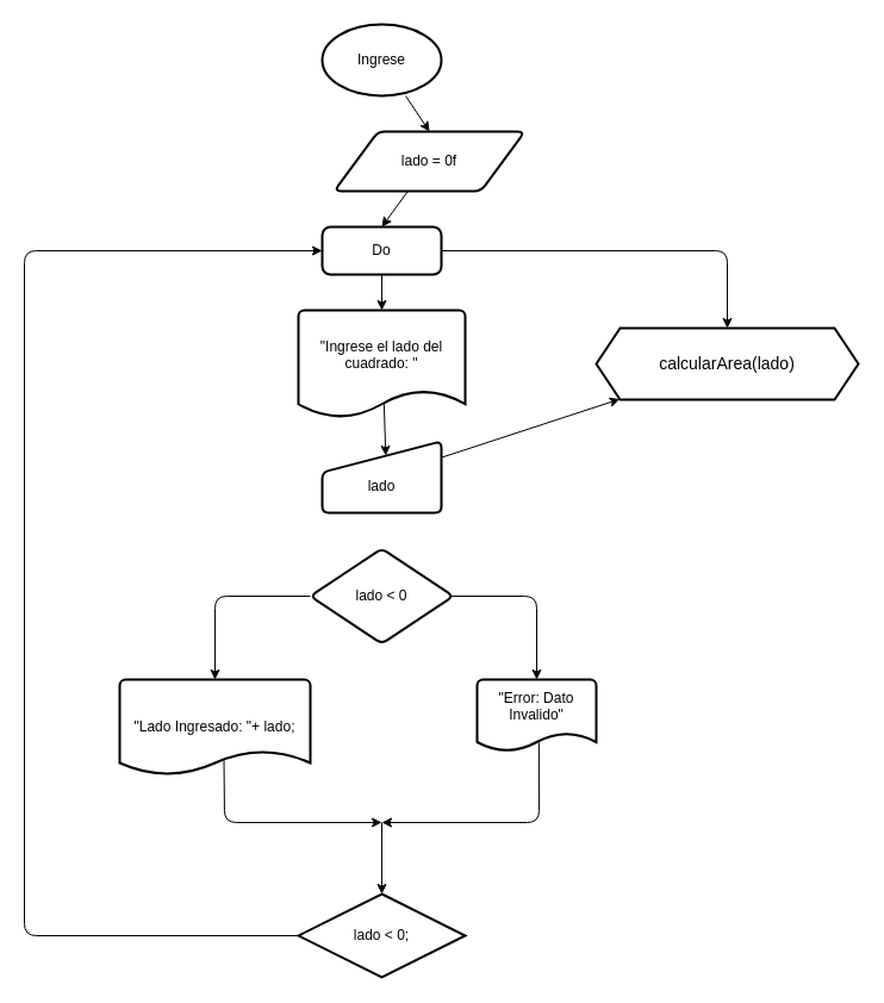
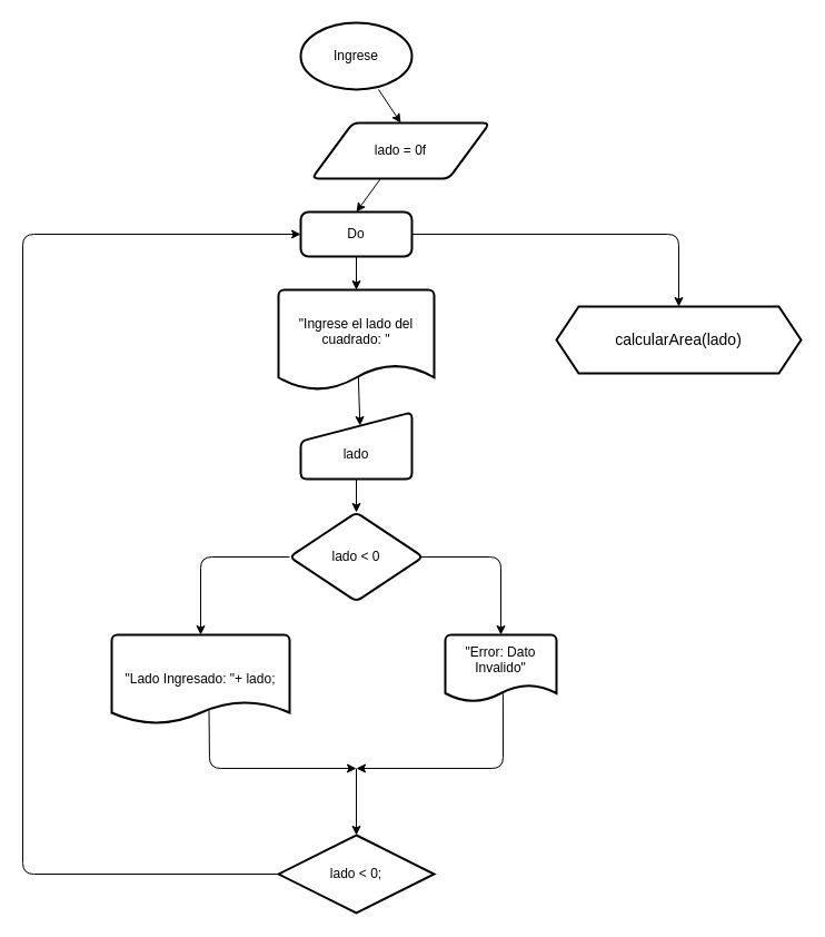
  <mxCell id="0" />
  <mxCell id="1" parent="0" />
  <mxCell id="2" style="edgeStyle=none;html=1;entryX=0.5;entryY=0;entryDx=0;entryDy=0;" parent="1" source="3" target="5" edge="1"><mxGeometry relative="1" as="geometry" /></mxCell>
  <mxCell id="3" value="Ingrese" style="strokeWidth=2;html=1;shape=mxgraph.flowchart.start_1;whiteSpace=wrap;" parent="1" vertex="1"><mxGeometry x="270" y="20" width="100" height="60" as="geometry" /></mxCell>
  <mxCell id="4" value="" style="edgeStyle=none;html=1;entryX=0.5;entryY=0;entryDx=0;entryDy=0;" parent="1" source="5" edge="1" target="21"><mxGeometry relative="1" as="geometry"><mxPoint x="320" y="200" as="targetPoint" /></mxGeometry></mxCell>
  <mxCell id="5" value="lado = 0f" style="shape=parallelogram;html=1;strokeWidth=2;perimeter=parallelogramPerimeter;whiteSpace=wrap;rounded=1;arcSize=12;size=0.23;" parent="1" vertex="1"><mxGeometry x="280" y="110" width="160" height="50" as="geometry" /></mxCell>
  <mxCell id="6" value="&quot;Ingrese el lado del cuadrado: &quot;&lt;div&gt;&lt;br&gt;&lt;/div&gt;" style="strokeWidth=2;html=1;shape=mxgraph.flowchart.document2;whiteSpace=wrap;size=0.25;" parent="1" vertex="1"><mxGeometry x="250" y="260" width="140" height="90" as="geometry" /></mxCell>
- <mxCell id="7" value="" style="edgeStyle=none;html=1;" edge="1" parent="1" source="8" target="23"><mxGeometry relative="1" as="geometry" /></mxCell>
+ <mxCell id="7" value="" style="edgeStyle=none;html=1;" edge="1" parent="1" source="8" target="10"><mxGeometry relative="1" as="geometry" /></mxCell>
  <mxCell id="8" value="&lt;div&gt;&lt;br&gt;&lt;/div&gt;&lt;div&gt;lado&lt;/div&gt;" style="html=1;strokeWidth=2;shape=manualInput;whiteSpace=wrap;rounded=1;size=26;arcSize=11;" parent="1" vertex="1"><mxGeometry x="270" y="370" width="100" height="60" as="geometry" /></mxCell>
  <mxCell id="9" value="" style="edgeStyle=none;orthogonalLoop=1;jettySize=auto;html=1;exitX=0.513;exitY=0.862;exitDx=0;exitDy=0;exitPerimeter=0;entryX=0.533;entryY=0.2;entryDx=0;entryDy=0;entryPerimeter=0;" parent="1" source="6" target="8" edge="1"><mxGeometry width="100" relative="1" as="geometry"><mxPoint x="280" y="370" as="sourcePoint" /><mxPoint x="380" y="370" as="targetPoint" /><Array as="points" /></mxGeometry></mxCell>
  <mxCell id="10" value="lado &amp;lt; 0" style="rhombus;whiteSpace=wrap;html=1;strokeWidth=2;rounded=1;arcSize=11;" vertex="1" parent="1"><mxGeometry x="260" y="460" width="120" height="80" as="geometry" /></mxCell>
  <mxCell id="11" style="edgeStyle=none;html=1;entryX=0.5;entryY=0;entryDx=0;entryDy=0;entryPerimeter=0;" edge="1" parent="1" target="14"><mxGeometry relative="1" as="geometry"><mxPoint x="180" y="500" as="targetPoint" /><mxPoint x="260" y="500" as="sourcePoint" /><Array as="points"><mxPoint x="180" y="500" /></Array></mxGeometry></mxCell>
  <mxCell id="12" style="edgeStyle=none;html=1;entryX=0.5;entryY=0;entryDx=0;entryDy=0;entryPerimeter=0;exitX=0.975;exitY=0.505;exitDx=0;exitDy=0;exitPerimeter=0;" edge="1" parent="1" target="16"><mxGeometry relative="1" as="geometry"><mxPoint x="460" y="500" as="targetPoint" /><mxPoint x="377" y="500" as="sourcePoint" /><Array as="points"><mxPoint x="450" y="500" /></Array></mxGeometry></mxCell>
  <mxCell id="13" style="edgeStyle=none;html=1;exitX=0.547;exitY=0.847;exitDx=0;exitDy=0;exitPerimeter=0;" edge="1" parent="1" source="14"><mxGeometry relative="1" as="geometry"><mxPoint x="320" y="690" as="targetPoint" /><Array as="points"><mxPoint x="188" y="690" /></Array></mxGeometry></mxCell>
  <mxCell id="14" value="&lt;div&gt;&quot;Lado Ingresado: &quot;+ lado;&lt;/div&gt;" style="strokeWidth=2;html=1;shape=mxgraph.flowchart.document2;whiteSpace=wrap;size=0.25;" vertex="1" parent="1"><mxGeometry y="570" width="160" height="80" as="geometry" x="100" /></mxCell>
  <mxCell id="15" style="edgeStyle=none;html=1;exitX=0.519;exitY=0.881;exitDx=0;exitDy=0;exitPerimeter=0;" edge="1" parent="1" source="16"><mxGeometry relative="1" as="geometry"><mxPoint x="320" y="690" as="targetPoint" /><Array as="points"><mxPoint x="452" y="690" /></Array></mxGeometry></mxCell>
  <mxCell id="16" value="&quot;Error: Dato Invalido&quot;&lt;div&gt;&lt;br&gt;&lt;/div&gt;" style="strokeWidth=2;html=1;shape=mxgraph.flowchart.document2;whiteSpace=wrap;size=0.25;" vertex="1" parent="1"><mxGeometry x="400" y="570" width="100" height="60" as="geometry" /></mxCell>
  <mxCell id="17" style="edgeStyle=none;html=1;entryX=0;entryY=0.5;entryDx=0;entryDy=0;exitX=0;exitY=0.5;exitDx=0;exitDy=0;exitPerimeter=0;" edge="1" parent="1" source="18" target="21"><mxGeometry relative="1" as="geometry"><Array as="points"><mxPoint x="20" y="785" /><mxPoint x="20" y="210" /></Array></mxGeometry></mxCell>
  <mxCell id="18" value="lado &amp;lt; 0;" style="strokeWidth=2;html=1;shape=mxgraph.flowchart.decision;whiteSpace=wrap;" vertex="1" parent="1"><mxGeometry x="250" y="750" width="140" height="70" as="geometry" /></mxCell>
  <mxCell id="19" value="" style="edgeStyle=none;orthogonalLoop=1;jettySize=auto;html=1;" edge="1" parent="1" target="18"><mxGeometry width="100" relative="1" as="geometry"><mxPoint x="320" y="690" as="sourcePoint" /><mxPoint x="520" y="740" as="targetPoint" /><Array as="points" /></mxGeometry></mxCell>
  <mxCell id="20" style="edgeStyle=none;html=1;entryX=0.5;entryY=0;entryDx=0;entryDy=0;" edge="1" parent="1" source="21" target="23"><mxGeometry relative="1" as="geometry"><Array as="points"><mxPoint x="610" y="210" /></Array></mxGeometry></mxCell>
  <mxCell id="21" value="Do" style="rounded=1;whiteSpace=wrap;html=1;absoluteArcSize=1;arcSize=14;strokeWidth=2;" vertex="1" parent="1"><mxGeometry x="270" y="190" width="100" height="40" as="geometry" /></mxCell>
  <mxCell id="22" style="edgeStyle=none;html=1;entryX=0.5;entryY=0;entryDx=0;entryDy=0;entryPerimeter=0;" edge="1" parent="1" source="21" target="6"><mxGeometry relative="1" as="geometry" /></mxCell>
  <mxCell id="23" value="calcularArea(lado)" style="shape=hexagon;perimeter=hexagonPerimeter2;whiteSpace=wrap;html=1;fixedSize=1;strokeWidth=2;fontSize=14;" vertex="1" parent="1"><mxGeometry x="500" y="275" width="220" height="60" as="geometry" /></mxCell>
